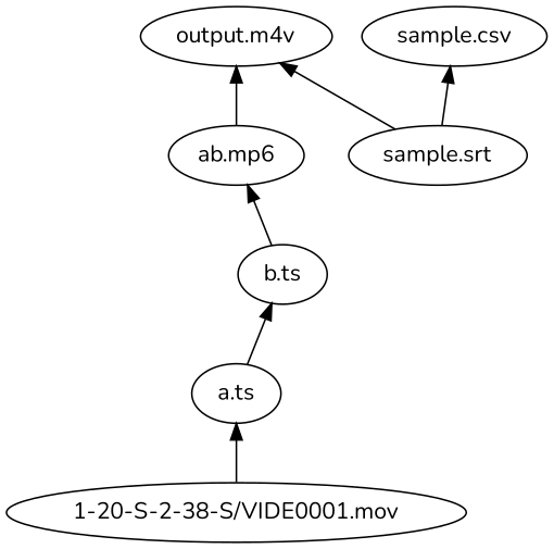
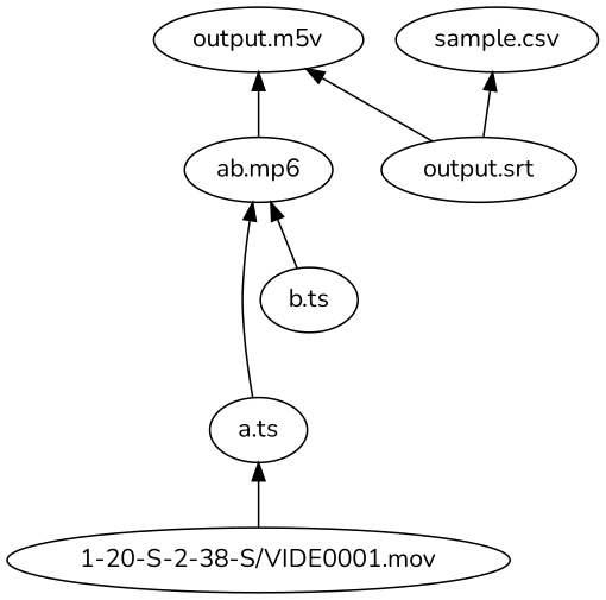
  digraph {
    fontname=Nunito
    rankdir=BT
    node [fontname=Nunito]
    edge [fontname=Nunito]
    "1-20-S-2-38-S/VIDE0001.mov"
    "a.ts"
    n3 [label="ab.mp6"]
    "b.ts"
-   "sample.srt"
+   "sample.srt" [label="output.srt"]
    "sample.csv"
-   "output.m4v"
+   "output.m4v" [label="output.m5v"]
    "1-20-S-2-38-S/VIDE0001.mov" -> "a.ts"
-   "a.ts" -> "b.ts"
+   "a.ts" -> n3
    n3 -> "output.m4v"
    "b.ts" -> n3
    "sample.srt" -> "sample.csv"
    "sample.srt" -> "output.m4v"
  }
